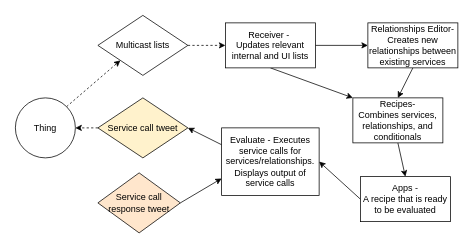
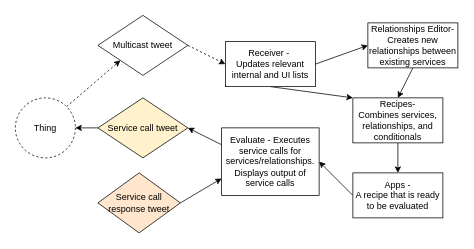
  <mxCell id="0" />
  <mxCell id="1" parent="0" />
  <mxCell id="2" style="edgeStyle=none;rounded=0;orthogonalLoop=1;jettySize=auto;html=1;exitX=1;exitY=0.5;exitDx=0;exitDy=0;entryX=0;entryY=0.5;entryDx=0;entryDy=0;dashed=1;" edge="1" parent="1" source="3" target="6"><mxGeometry relative="1" as="geometry" /></mxCell>
- <mxCell id="3" value="Multicast lists" style="rhombus;whiteSpace=wrap;html=1;" vertex="1" parent="1"><mxGeometry x="130" y="20" width="120" height="80" as="geometry" /></mxCell>
+ <mxCell id="3" value="Multicast tweet" style="rhombus;whiteSpace=wrap;html=1;" vertex="1" parent="1"><mxGeometry x="130" y="20" width="120" height="80" as="geometry" /></mxCell>
  <mxCell id="4" style="edgeStyle=none;rounded=0;orthogonalLoop=1;jettySize=auto;html=1;exitX=0.5;exitY=1;exitDx=0;exitDy=0;entryX=0;entryY=0;entryDx=0;entryDy=0;" edge="1" parent="1" source="6" target="16"><mxGeometry relative="1" as="geometry" /></mxCell>
  <mxCell id="5" style="edgeStyle=none;rounded=0;orthogonalLoop=1;jettySize=auto;html=1;exitX=1;exitY=0.5;exitDx=0;exitDy=0;entryX=0;entryY=0.5;entryDx=0;entryDy=0;" edge="1" parent="1" source="6" target="18"><mxGeometry relative="1" as="geometry" /></mxCell>
- <mxCell id="6" value="Receiver -&amp;nbsp;&lt;br&gt;Updates relevant internal and UI lists" style="rounded=0;whiteSpace=wrap;html=1;" vertex="1" parent="1"><mxGeometry x="300" y="30" width="120" height="60" as="geometry" /></mxCell>
+ <mxCell id="6" value="Receiver -&amp;nbsp;&lt;br&gt;Updates relevant internal and UI lists" style="rounded=0;whiteSpace=wrap;html=1;" vertex="1" parent="1"><mxGeometry x="300" y="55" width="120" height="60" as="geometry" /></mxCell>
  <mxCell id="7" style="rounded=0;orthogonalLoop=1;jettySize=auto;html=1;exitX=1;exitY=0;exitDx=0;exitDy=0;entryX=0;entryY=1;entryDx=0;entryDy=0;dashed=1;" edge="1" parent="1" source="8" target="3"><mxGeometry relative="1" as="geometry" /></mxCell>
- <mxCell id="8" value="Thing" style="ellipse;whiteSpace=wrap;html=1;aspect=fixed;" vertex="1" parent="1"><mxGeometry x="20" y="130" width="80" height="80" as="geometry" /></mxCell>
- <mxCell id="9" style="edgeStyle=orthogonalEdgeStyle;rounded=0;orthogonalLoop=1;jettySize=auto;html=1;exitX=0;exitY=0.5;exitDx=0;exitDy=0;entryX=1;entryY=0.5;entryDx=0;entryDy=0;dashed=1;" edge="1" parent="1" source="10" target="8"><mxGeometry relative="1" as="geometry" /></mxCell>
+ <mxCell id="8" value="Thing" style="ellipse;whiteSpace=wrap;html=1;aspect=fixed;dashed=1;" vertex="1" parent="1"><mxGeometry x="20" y="130" width="80" height="80" as="geometry" /></mxCell>
+ <mxCell id="9" style="edgeStyle=orthogonalEdgeStyle;rounded=0;orthogonalLoop=1;jettySize=auto;html=1;exitX=0;exitY=0.5;exitDx=0;exitDy=0;entryX=1;entryY=0.5;entryDx=0;entryDy=0;" edge="1" parent="1" source="10" target="8"><mxGeometry relative="1" as="geometry" /></mxCell>
  <mxCell id="10" value="Service call tweet" style="rhombus;whiteSpace=wrap;html=1;fillColor=#fff2cc;" vertex="1" parent="1"><mxGeometry x="130" y="130" width="120" height="80" as="geometry" /></mxCell>
  <mxCell id="11" style="edgeStyle=none;rounded=0;orthogonalLoop=1;jettySize=auto;html=1;exitX=1;exitY=0.5;exitDx=0;exitDy=0;entryX=0;entryY=0.75;entryDx=0;entryDy=0;" edge="1" parent="1" source="12" target="14"><mxGeometry relative="1" as="geometry" /></mxCell>
  <mxCell id="12" value="Service call response tweet" style="rhombus;whiteSpace=wrap;html=1;fillColor=#ffe6cc;" vertex="1" parent="1"><mxGeometry x="130" y="230" width="110" height="80" as="geometry" /></mxCell>
  <mxCell id="13" style="edgeStyle=none;rounded=0;orthogonalLoop=1;jettySize=auto;html=1;exitX=0;exitY=0.25;exitDx=0;exitDy=0;entryX=1;entryY=0.5;entryDx=0;entryDy=0;" edge="1" parent="1" source="14" target="10"><mxGeometry relative="1" as="geometry" /></mxCell>
  <mxCell id="14" value="Evaluate - Executes service calls for services/relationships. Displays output of service calls" style="rounded=0;whiteSpace=wrap;html=1;" vertex="1" parent="1"><mxGeometry x="295" y="170" width="130" height="90" as="geometry" /></mxCell>
  <mxCell id="15" style="edgeStyle=none;rounded=0;orthogonalLoop=1;jettySize=auto;html=1;exitX=0.5;exitY=1;exitDx=0;exitDy=0;entryX=0.5;entryY=0;entryDx=0;entryDy=0;" edge="1" parent="1" source="16" target="20"><mxGeometry relative="1" as="geometry" /></mxCell>
  <mxCell id="16" value="Recipes-&lt;br&gt;Combines services, relationships, and conditionals" style="rounded=0;whiteSpace=wrap;html=1;" vertex="1" parent="1"><mxGeometry x="470" y="130" width="120" height="60" as="geometry" /></mxCell>
  <mxCell id="17" style="edgeStyle=none;rounded=0;orthogonalLoop=1;jettySize=auto;html=1;exitX=0.5;exitY=1;exitDx=0;exitDy=0;entryX=0.5;entryY=0;entryDx=0;entryDy=0;" edge="1" parent="1" source="18" target="16"><mxGeometry relative="1" as="geometry" /></mxCell>
  <mxCell id="18" value="Relationships Editor-&lt;br&gt;Creates new relationships between existing services" style="rounded=0;whiteSpace=wrap;html=1;" vertex="1" parent="1"><mxGeometry x="490" y="30" width="120" height="60" as="geometry" /></mxCell>
  <mxCell id="19" style="edgeStyle=none;rounded=0;orthogonalLoop=1;jettySize=auto;html=1;exitX=0;exitY=0.5;exitDx=0;exitDy=0;entryX=1;entryY=0.5;entryDx=0;entryDy=0;" edge="1" parent="1" source="20" target="14"><mxGeometry relative="1" as="geometry" /></mxCell>
- <mxCell id="20" value="Apps -&lt;br&gt;A recipe that is ready to be evaluated" style="rounded=0;whiteSpace=wrap;html=1;" vertex="1" parent="1"><mxGeometry x="480" y="235" width="120" height="60" as="geometry" /></mxCell>
+ <mxCell id="20" value="Apps -&lt;br&gt;A recipe that is ready to be evaluated" style="rounded=0;whiteSpace=wrap;html=1;" vertex="1" parent="1"><mxGeometry x="470" y="230" width="120" height="60" as="geometry" /></mxCell>
